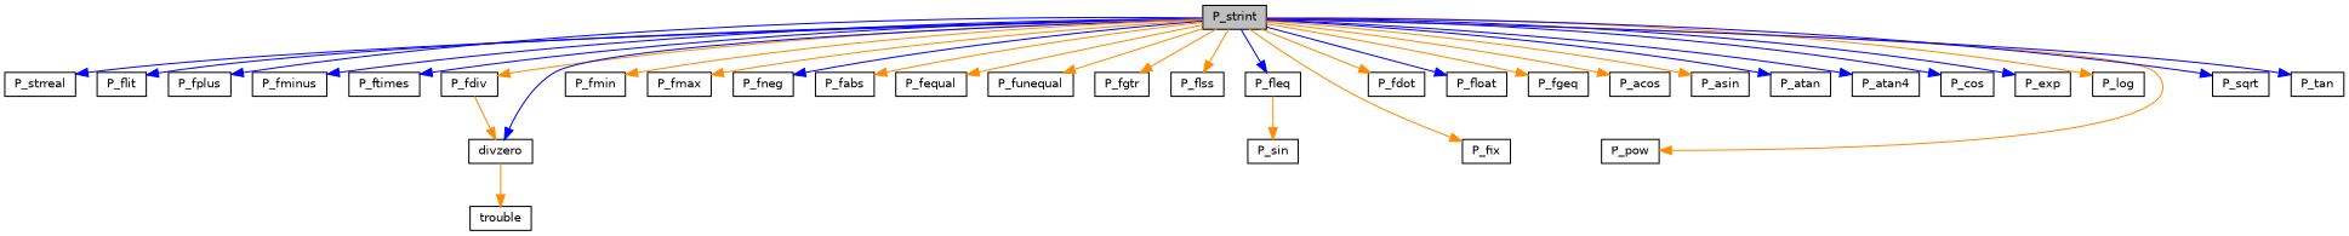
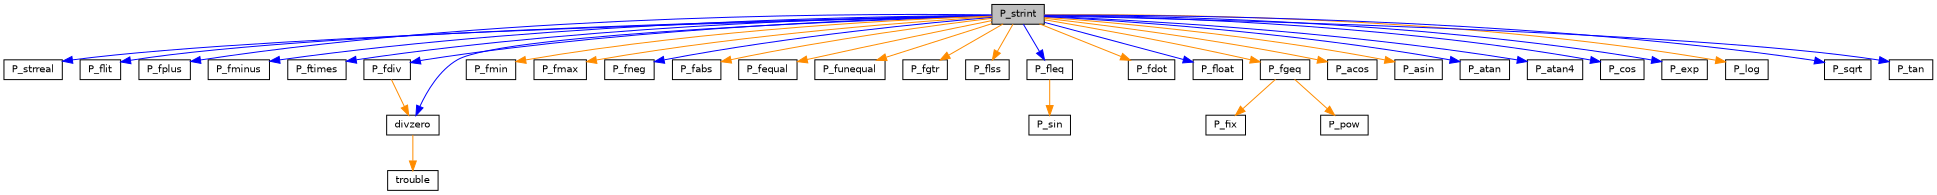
  digraph {
    rankdir=TB
    node [color=black fillcolor=white fontname=Helvetica fontsize=10 shape=record style=filled]
    edge [color=darkorange fontname=Helvetica fontsize=10 labelfontname=Helvetica labelfontsize=10 style=solid]
    n1 [fillcolor=grey75 fontcolor=black height=0.2 label=P_strint width=0.4]
    n2 [height=0.2 label=P_strreal width=0.4]
    n3 [height=0.2 label=P_flit width=0.4]
    n4 [height=0.2 label=P_fplus width=0.4]
    n5 [height=0.2 label=P_fminus width=0.4]
    n6 [height=0.2 label=P_ftimes width=0.4]
    n7 [height=0.2 label=P_fdiv width=0.4]
    n8 [height=0.2 label=divzero width=0.4]
    n9 [height=0.2 label=P_fmin width=0.4]
    n10 [height=0.2 label=P_fmax width=0.4]
    n11 [height=0.2 label=P_fneg width=0.4]
    n12 [height=0.2 label=P_fabs width=0.4]
    n13 [height=0.2 label=P_fequal width=0.4]
    n14 [height=0.2 label=P_funequal width=0.4]
    n15 [height=0.2 label=P_fgtr width=0.4]
    n16 [height=0.2 label=P_flss width=0.4]
    n17 [height=0.2 label=P_fgeq width=0.4]
    n18 [height=0.2 label=P_fleq width=0.4]
    n19 [height=0.2 label=P_fdot width=0.4]
    n20 [height=0.2 label=P_float width=0.4]
    n21 [height=0.2 label=P_fix width=0.4]
    n22 [height=0.2 label=P_acos width=0.4]
    n23 [height=0.2 label=P_asin width=0.4]
    n24 [height=0.2 label=P_atan width=0.4]
    n25 [height=0.2 label=P_atan4 width=0.4]
    n26 [height=0.2 label=P_cos width=0.4]
    n27 [height=0.2 label=P_exp width=0.4]
    n28 [height=0.2 label=P_log width=0.4]
    n29 [height=0.2 label=P_pow width=0.4]
    n30 [height=0.2 label=P_sqrt width=0.4]
    n31 [height=0.2 label=P_tan width=0.4]
    n32 [height=0.2 label=trouble width=0.4]
    n33 [height=0.2 label=P_sin width=0.4]
    n1 -> n2 [color=blue]
    n1 -> n3 [color=blue]
    n1 -> n4 [color=blue]
    n1 -> n5 [color=blue]
    n1 -> n6 [color=blue]
-   n1 -> n7
+   n1 -> n7 [color=blue]
    n1 -> n8 [color=blue]
    n1 -> n9
    n1 -> n10
    n1 -> n11 [color=blue]
    n1 -> n12
    n1 -> n13
    n1 -> n14
    n1 -> n15
    n1 -> n16
    n1 -> n17
    n1 -> n18 [color=blue]
    n1 -> n19
    n1 -> n20 [color=blue]
-   n1 -> n21
+   n17 -> n21
    n1 -> n22
    n1 -> n23
    n1 -> n24 [color=blue]
    n1 -> n25 [color=blue]
    n1 -> n26 [color=blue]
    n1 -> n27 [color=blue]
    n1 -> n28
-   n1 -> n29
+   n17 -> n29
    n1 -> n30 [color=blue]
    n1 -> n31 [color=blue]
    n7 -> n8
    n8 -> n32
    n18 -> n33
  }
